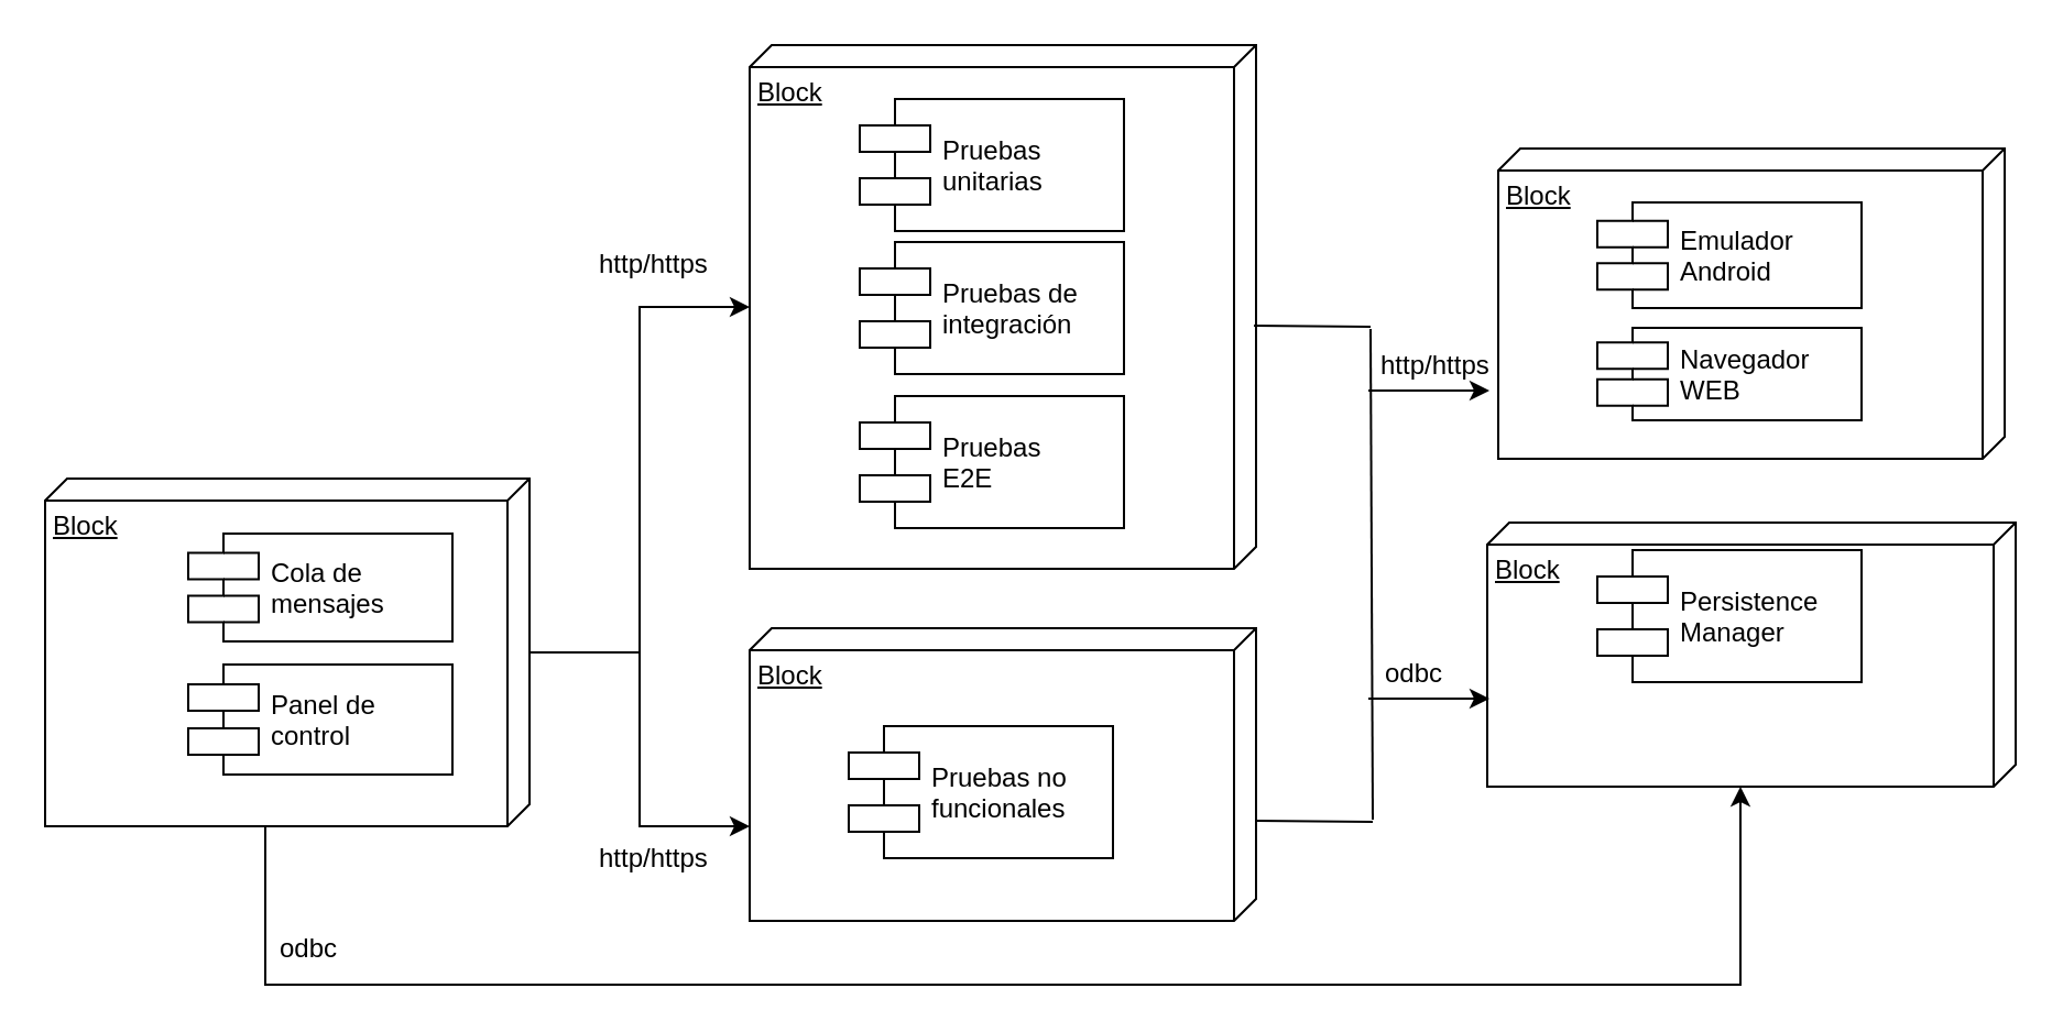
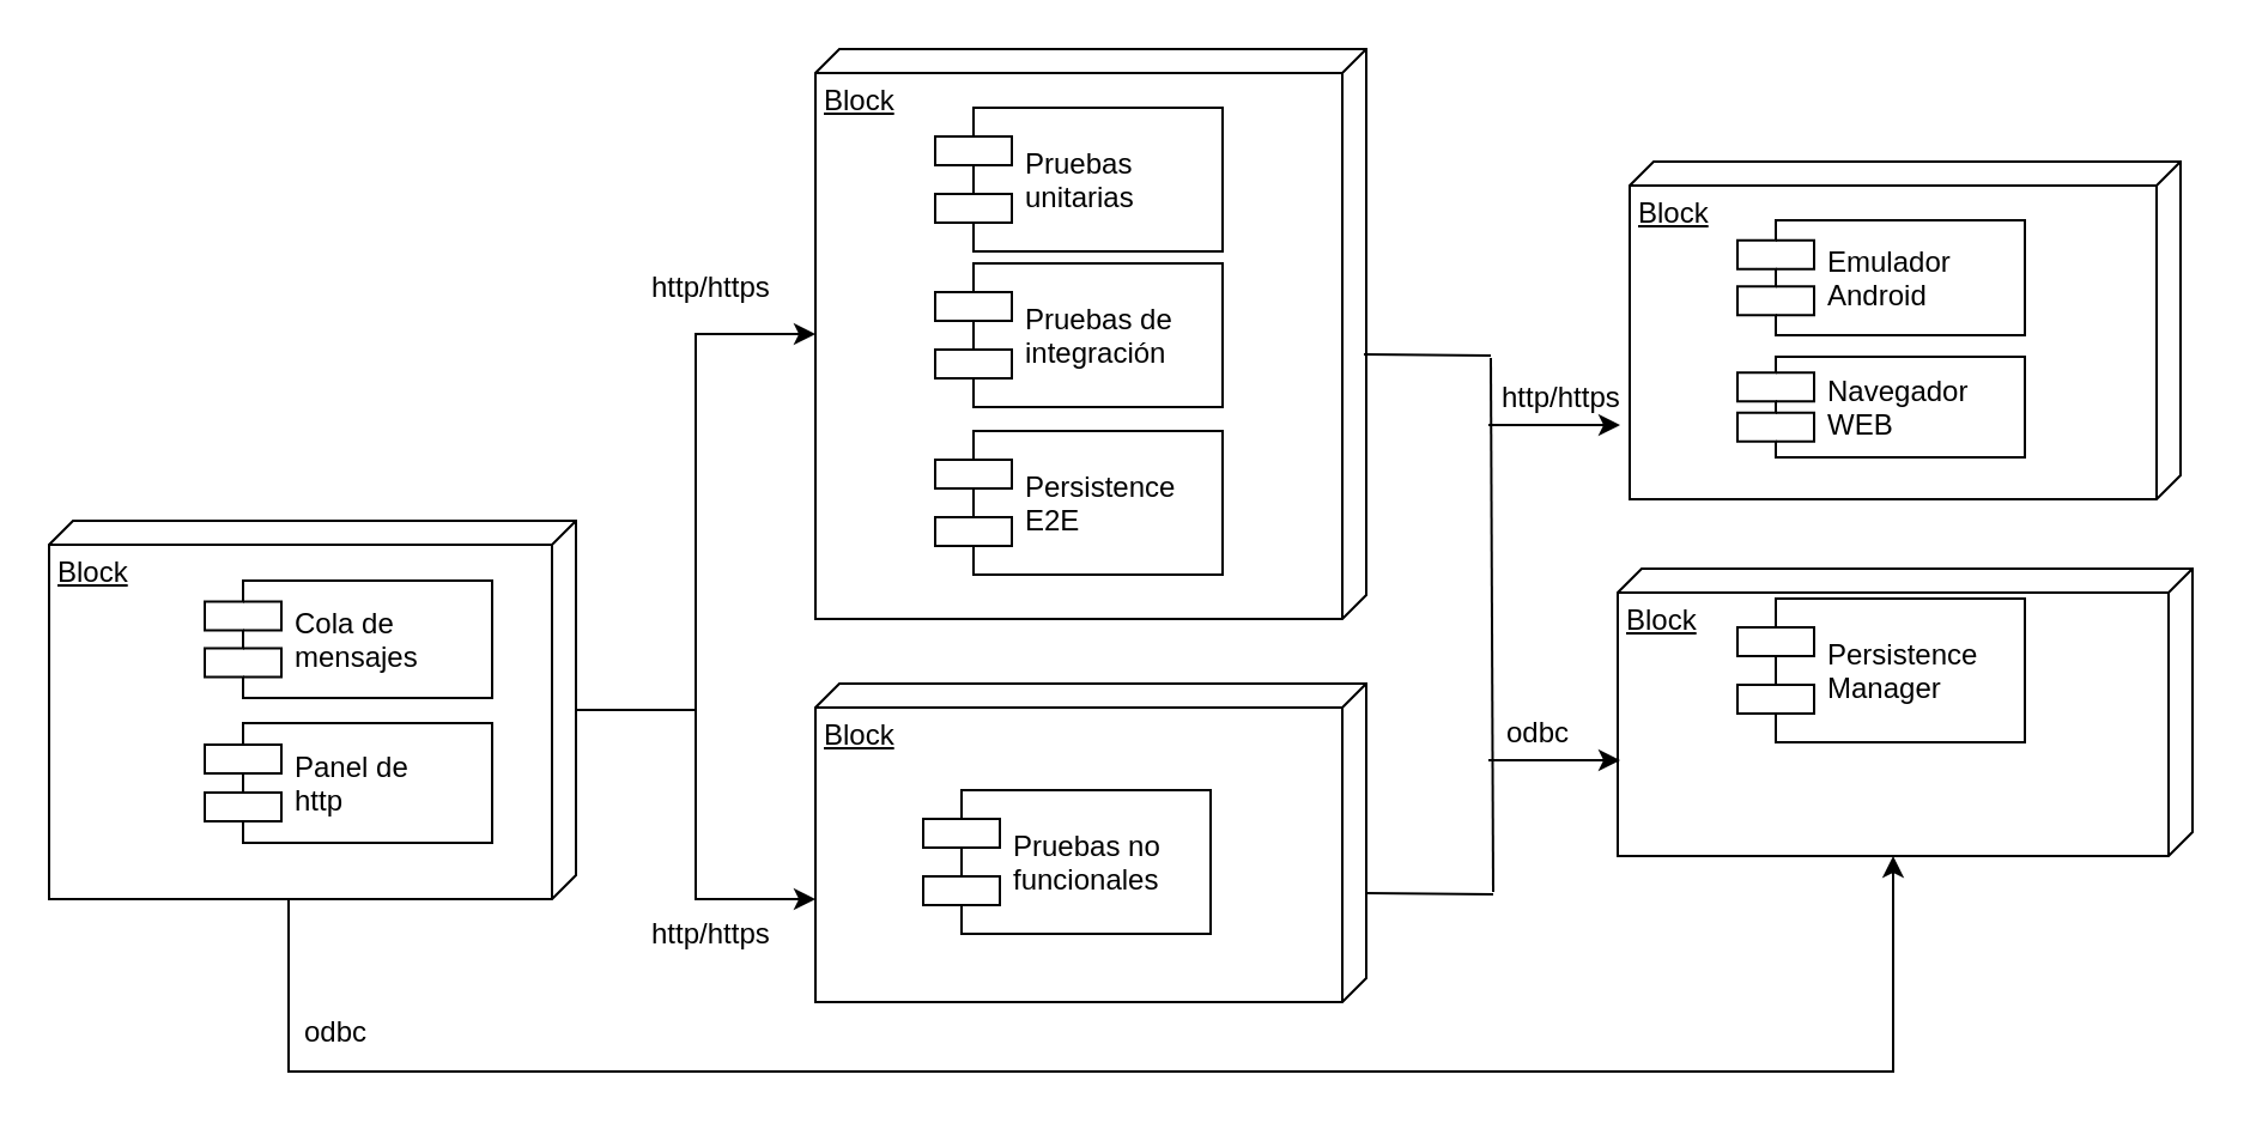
  <mxCell id="0" />
  <mxCell id="1" parent="0" />
  <mxCell id="2" style="edgeStyle=orthogonalEdgeStyle;rounded=0;orthogonalLoop=1;jettySize=auto;html=1;entryX=0;entryY=0;entryDx=90;entryDy=230;entryPerimeter=0;" edge="1" parent="1" source="5" target="8"><mxGeometry relative="1" as="geometry" /></mxCell>
  <mxCell id="3" style="edgeStyle=orthogonalEdgeStyle;rounded=0;orthogonalLoop=1;jettySize=auto;html=1;" edge="1" parent="1" source="5" target="6"><mxGeometry relative="1" as="geometry" /></mxCell>
  <mxCell id="4" style="edgeStyle=orthogonalEdgeStyle;rounded=0;orthogonalLoop=1;jettySize=auto;html=1;entryX=0;entryY=0;entryDx=120;entryDy=125;entryPerimeter=0;" edge="1" parent="1" source="5" target="16"><mxGeometry relative="1" as="geometry"><Array as="points"><mxPoint x="120" y="447" /><mxPoint x="790" y="447" /></Array></mxGeometry></mxCell>
  <mxCell id="5" value="Block" style="verticalAlign=top;align=left;spacingTop=8;spacingLeft=2;spacingRight=12;shape=cube;size=10;direction=south;fontStyle=4;html=1;" parent="1" vertex="1"><mxGeometry x="20" y="217" width="220" height="158" as="geometry" /></mxCell>
  <mxCell id="6" value="Block" style="verticalAlign=top;align=left;spacingTop=8;spacingLeft=2;spacingRight=12;shape=cube;size=10;direction=south;fontStyle=4;html=1;" parent="1" vertex="1"><mxGeometry x="340" y="20" width="230" height="238" as="geometry" /></mxCell>
  <mxCell id="7" value="Pruebas&#10;unitarias" style="shape=component;align=left;spacingLeft=36;" parent="1" vertex="1"><mxGeometry x="390" y="44.5" width="120" height="60" as="geometry" /></mxCell>
  <mxCell id="8" value="Block" style="verticalAlign=top;align=left;spacingTop=8;spacingLeft=2;spacingRight=12;shape=cube;size=10;direction=south;fontStyle=4;html=1;" parent="1" vertex="1"><mxGeometry x="340" y="285" width="230" height="133" as="geometry" /></mxCell>
  <mxCell id="9" value="Block" style="verticalAlign=top;align=left;spacingTop=8;spacingLeft=2;spacingRight=12;shape=cube;size=10;direction=south;fontStyle=4;html=1;" parent="1" vertex="1"><mxGeometry x="680" y="67" width="230" height="141" as="geometry" /></mxCell>
  <mxCell id="10" value="Pruebas no&#10;funcionales" style="shape=component;align=left;spacingLeft=36;" parent="1" vertex="1"><mxGeometry x="385" y="329.5" width="120" height="60" as="geometry" /></mxCell>
  <mxCell id="11" value="Pruebas de &#10;integración" style="shape=component;align=left;spacingLeft=36;" parent="1" vertex="1"><mxGeometry x="390" y="109.5" width="120" height="60" as="geometry" /></mxCell>
- <mxCell id="12" value="Pruebas&#10;E2E" style="shape=component;align=left;spacingLeft=36;" parent="1" vertex="1"><mxGeometry x="390" y="179.5" width="120" height="60" as="geometry" /></mxCell>
+ <mxCell id="12" value="Persistence&#10;E2E" style="shape=component;align=left;spacingLeft=36;" parent="1" vertex="1"><mxGeometry x="390" y="179.5" width="120" height="60" as="geometry" /></mxCell>
  <mxCell id="13" value="http/https" style="text;html=1;resizable=0;points=[];autosize=1;align=left;verticalAlign=top;spacingTop=-4;" parent="1" vertex="1"><mxGeometry x="270" y="379.5" width="60" height="20" as="geometry" /></mxCell>
  <mxCell id="14" value="http/https" style="text;html=1;resizable=0;points=[];autosize=1;align=left;verticalAlign=top;spacingTop=-4;" parent="1" vertex="1"><mxGeometry x="270" y="109.5" width="60" height="20" as="geometry" /></mxCell>
  <mxCell id="15" value="Cola de &#10;mensajes" style="shape=component;align=left;spacingLeft=36;" parent="1" vertex="1"><mxGeometry x="85" y="242" width="120" height="49" as="geometry" /></mxCell>
  <mxCell id="16" value="Block" style="verticalAlign=top;align=left;spacingTop=8;spacingLeft=2;spacingRight=12;shape=cube;size=10;direction=south;fontStyle=4;html=1;" parent="1" vertex="1"><mxGeometry x="675" y="237" width="240" height="120" as="geometry" /></mxCell>
  <mxCell id="17" value="Persistence &#10;Manager" style="shape=component;align=left;spacingLeft=36;" parent="1" vertex="1"><mxGeometry x="725" y="249.5" width="120" height="60" as="geometry" /></mxCell>
- <mxCell id="18" value="Panel de &#10;control" style="shape=component;align=left;spacingLeft=36;" parent="1" vertex="1"><mxGeometry x="85" y="301.5" width="120" height="50" as="geometry" /></mxCell>
+ <mxCell id="18" value="Panel de &#10;http" style="shape=component;align=left;spacingLeft=36;" parent="1" vertex="1"><mxGeometry x="85" y="301.5" width="120" height="50" as="geometry" /></mxCell>
  <mxCell id="19" value="odbc" style="text;html=1;resizable=0;points=[];autosize=1;align=left;verticalAlign=top;spacingTop=-4;" parent="1" vertex="1"><mxGeometry x="627" y="295.5" width="40" height="20" as="geometry" /></mxCell>
  <mxCell id="20" value="" style="endArrow=none;html=1;entryX=0.975;entryY=1.4;entryDx=0;entryDy=0;entryPerimeter=0;exitX=1;exitY=0.925;exitDx=0;exitDy=0;exitPerimeter=0;" edge="1" parent="1"><mxGeometry width="50" height="50" relative="1" as="geometry"><mxPoint x="623" y="372" as="sourcePoint" /><mxPoint x="622" y="149" as="targetPoint" /></mxGeometry></mxCell>
  <mxCell id="21" value="" style="endArrow=none;html=1;" edge="1" parent="1"><mxGeometry width="50" height="50" relative="1" as="geometry"><mxPoint x="570" y="372.5" as="sourcePoint" /><mxPoint x="623" y="373" as="targetPoint" /></mxGeometry></mxCell>
  <mxCell id="22" value="" style="endArrow=none;html=1;" edge="1" parent="1"><mxGeometry width="50" height="50" relative="1" as="geometry"><mxPoint x="569" y="147.5" as="sourcePoint" /><mxPoint x="622" y="148" as="targetPoint" /></mxGeometry></mxCell>
  <mxCell id="23" value="" style="endArrow=classic;html=1;" edge="1" parent="1"><mxGeometry width="50" height="50" relative="1" as="geometry"><mxPoint x="621" y="177" as="sourcePoint" /><mxPoint x="676" y="177" as="targetPoint" /></mxGeometry></mxCell>
  <mxCell id="24" value="" style="endArrow=classic;html=1;" edge="1" parent="1"><mxGeometry width="50" height="50" relative="1" as="geometry"><mxPoint x="621" y="317" as="sourcePoint" /><mxPoint x="676" y="317" as="targetPoint" /></mxGeometry></mxCell>
  <mxCell id="25" value="Emulador&#10;Android" style="shape=component;align=left;spacingLeft=36;" vertex="1" parent="1"><mxGeometry x="725" y="91.5" width="120" height="48" as="geometry" /></mxCell>
  <mxCell id="26" value="Navegador&#10;WEB" style="shape=component;align=left;spacingLeft=36;" vertex="1" parent="1"><mxGeometry x="725" y="148.5" width="120" height="42" as="geometry" /></mxCell>
  <mxCell id="27" value="http/https" style="text;html=1;resizable=0;points=[];autosize=1;align=left;verticalAlign=top;spacingTop=-4;" vertex="1" parent="1"><mxGeometry x="625" y="155.5" width="60" height="20" as="geometry" /></mxCell>
  <mxCell id="28" value="odbc" style="text;html=1;resizable=0;points=[];autosize=1;align=left;verticalAlign=top;spacingTop=-4;" vertex="1" parent="1"><mxGeometry x="125" y="421" width="40" height="20" as="geometry" /></mxCell>
